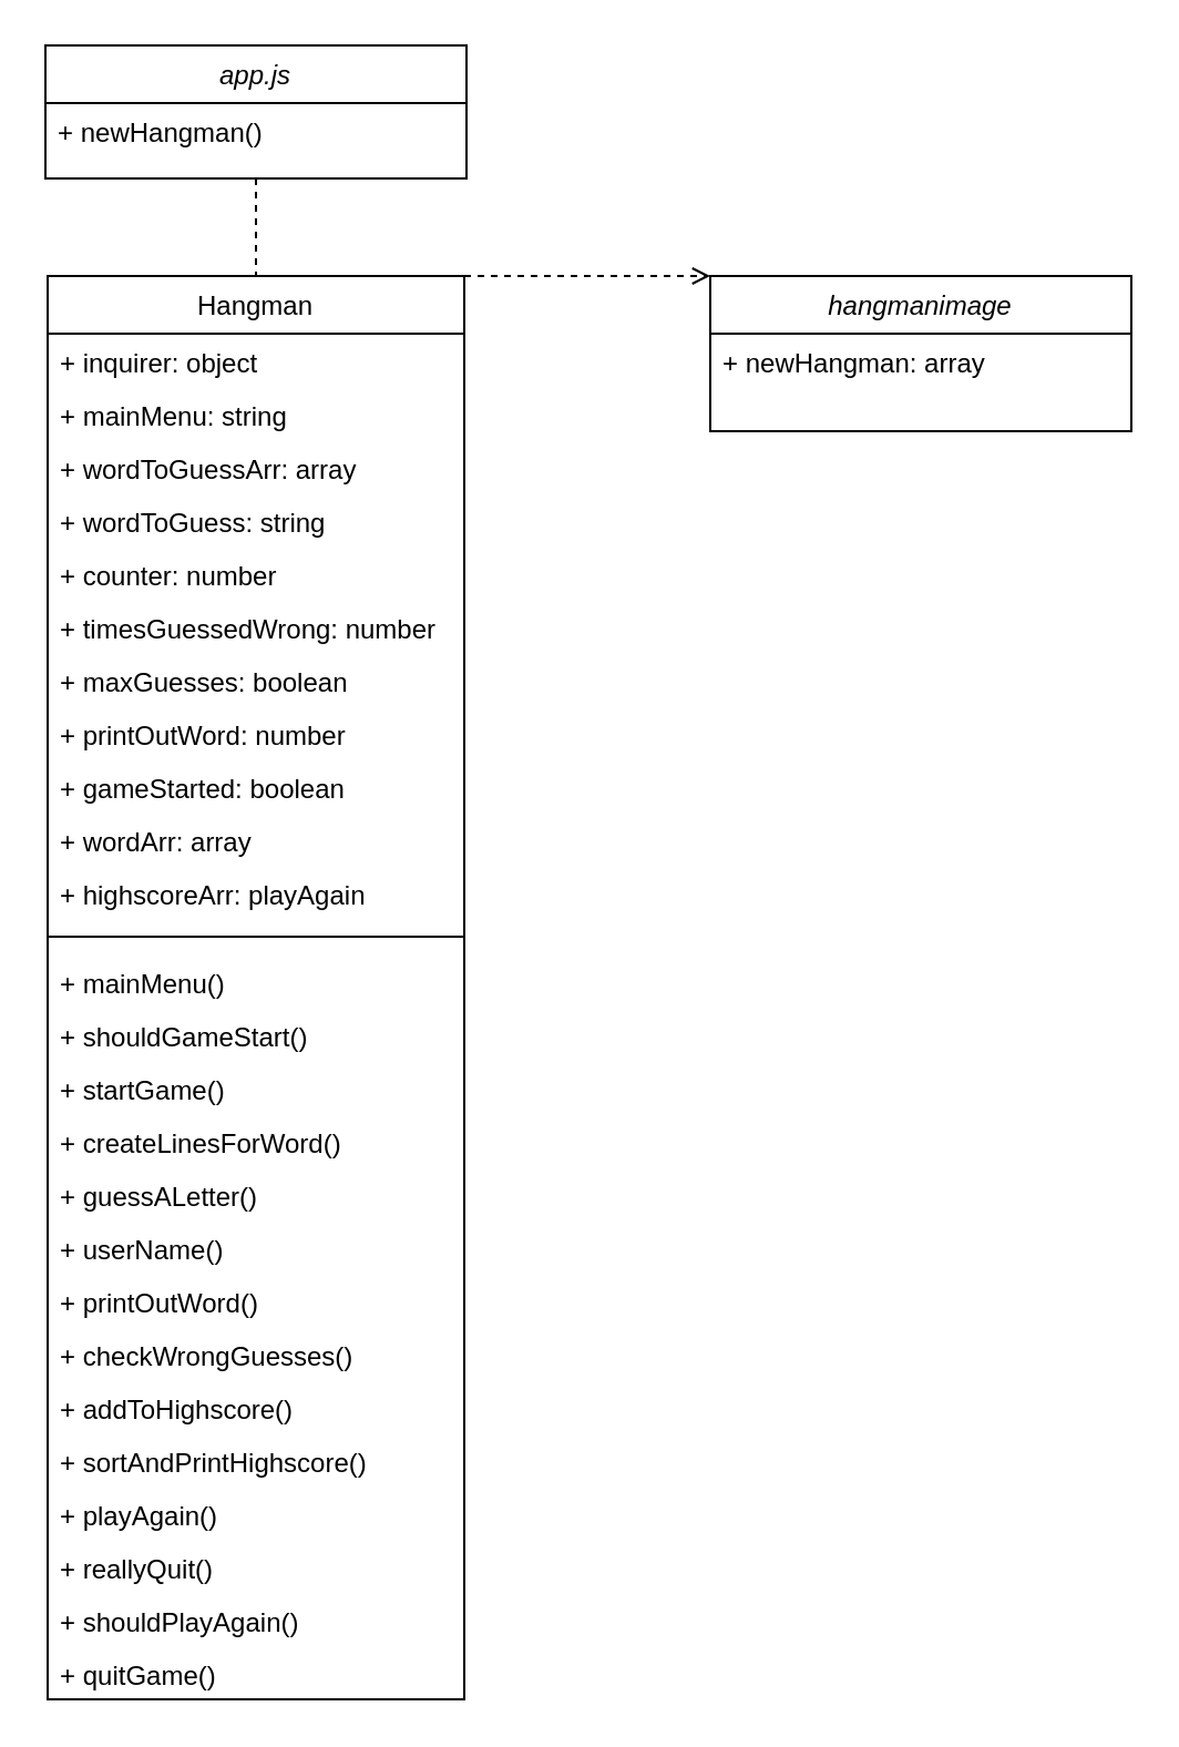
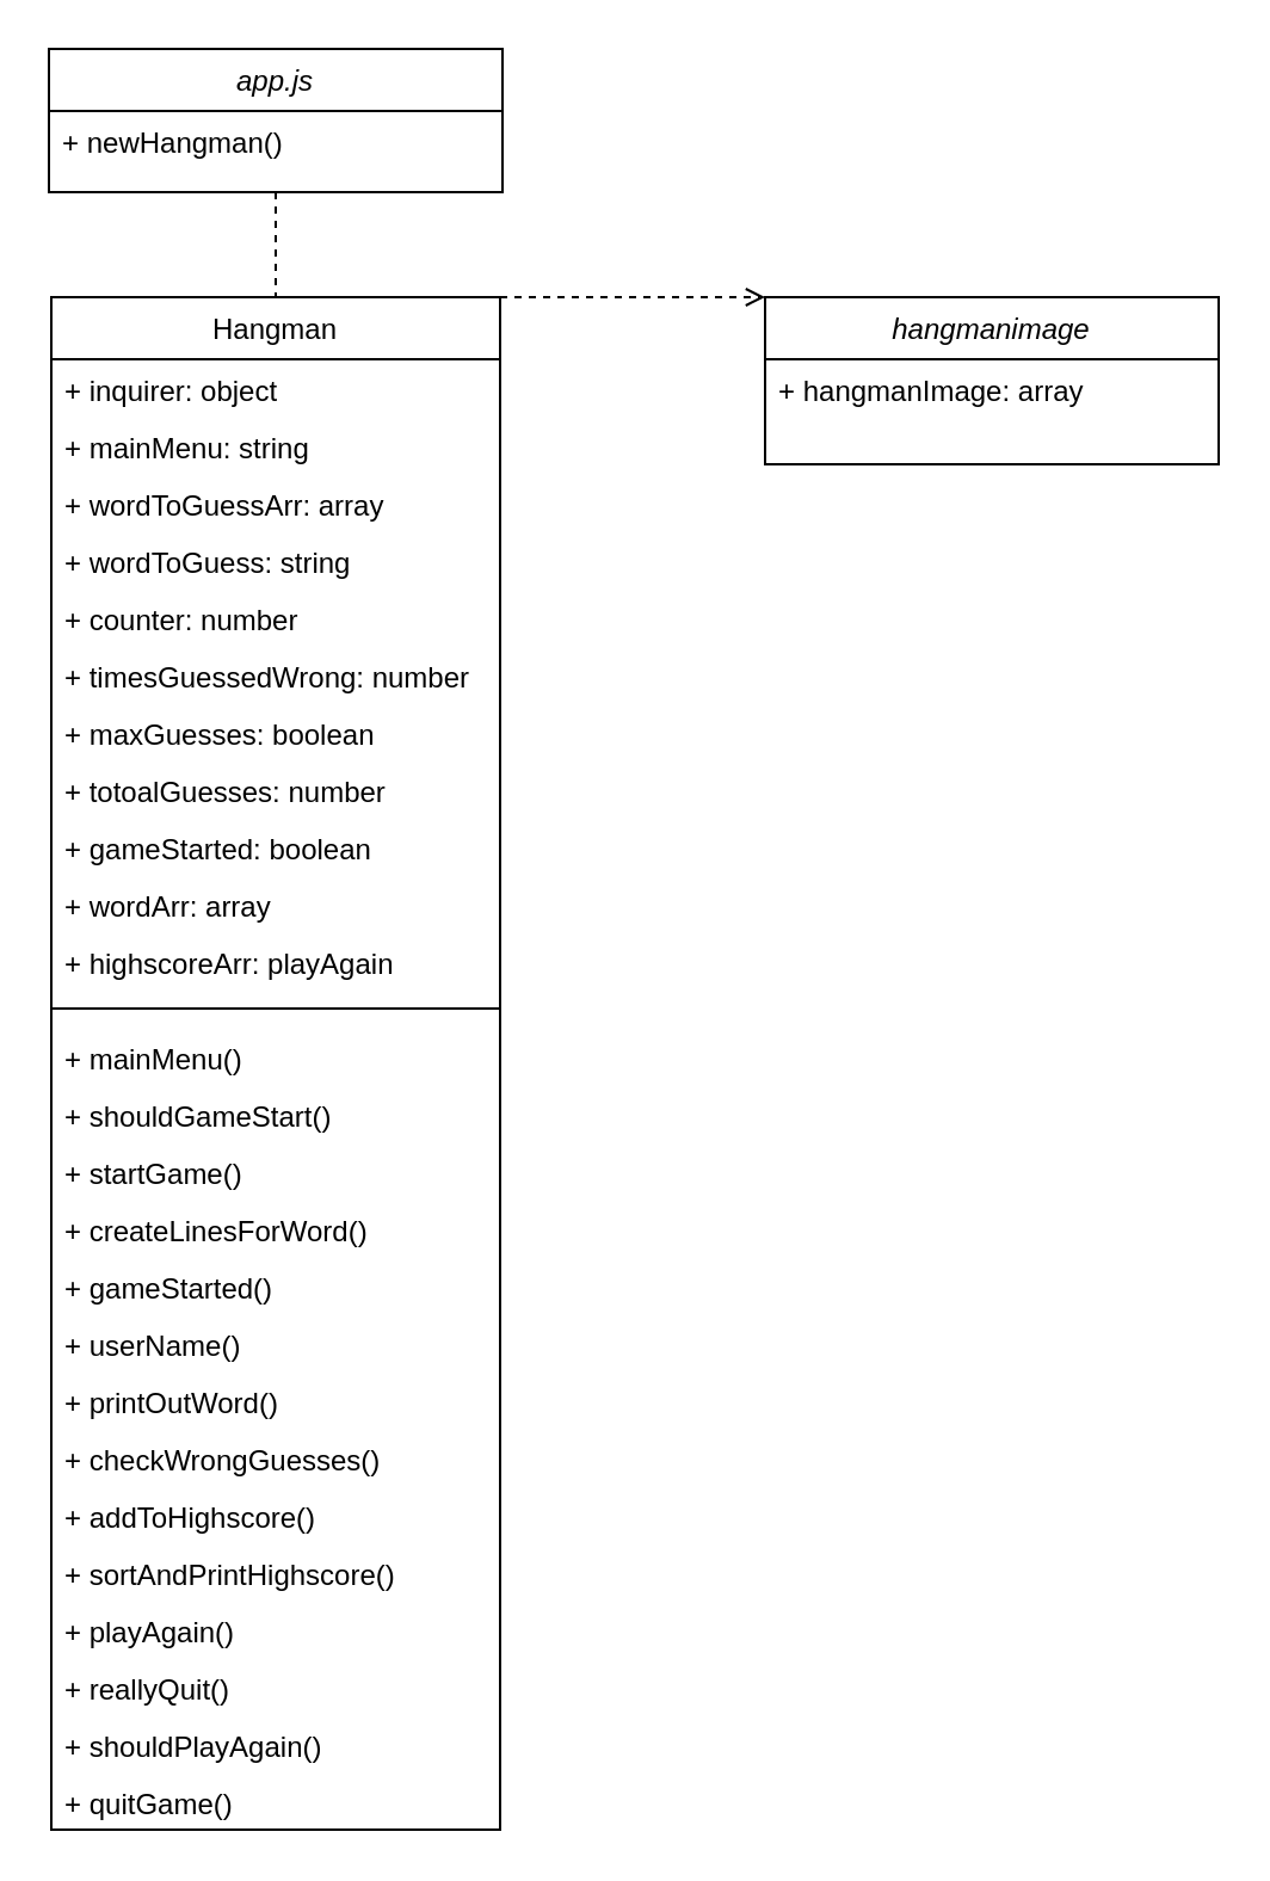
  <mxCell id="0" />
  <mxCell id="1" parent="0" />
  <mxCell id="2" value="app.js" style="swimlane;fontStyle=2;align=center;verticalAlign=top;childLayout=stackLayout;horizontal=1;startSize=26;horizontalStack=0;resizeParent=1;resizeLast=0;collapsible=1;marginBottom=0;rounded=0;shadow=0;strokeWidth=1;" parent="1" vertex="1"><mxGeometry x="20" y="20" width="190" height="60" as="geometry"><mxRectangle x="230" y="140" width="160" height="26" as="alternateBounds" /></mxGeometry></mxCell>
  <mxCell id="3" value="+ newHangman()" style="text;align=left;verticalAlign=top;spacingLeft=4;spacingRight=4;overflow=hidden;rotatable=0;points=[[0,0.5],[1,0.5]];portConstraint=eastwest;" parent="2" vertex="1"><mxGeometry y="26" width="190" height="26" as="geometry" /></mxCell>
  <mxCell id="4" value="Hangman" style="swimlane;fontStyle=0;align=center;verticalAlign=top;childLayout=stackLayout;horizontal=1;startSize=26;horizontalStack=0;resizeParent=1;resizeLast=0;collapsible=1;marginBottom=0;rounded=0;shadow=0;strokeWidth=1;" parent="1" vertex="1"><mxGeometry x="21" y="124" width="188" height="642" as="geometry"><mxRectangle x="550" y="140" width="160" height="26" as="alternateBounds" /></mxGeometry></mxCell>
  <mxCell id="5" value="+ inquirer: object" style="text;align=left;verticalAlign=top;spacingLeft=4;spacingRight=4;overflow=hidden;rotatable=0;points=[[0,0.5],[1,0.5]];portConstraint=eastwest;" parent="4" vertex="1"><mxGeometry y="26" width="188" height="24" as="geometry" /></mxCell>
  <mxCell id="6" value="+ mainMenu: string" style="text;align=left;verticalAlign=top;spacingLeft=4;spacingRight=4;overflow=hidden;rotatable=0;points=[[0,0.5],[1,0.5]];portConstraint=eastwest;" parent="4" vertex="1"><mxGeometry y="50" width="188" height="24" as="geometry" /></mxCell>
  <mxCell id="7" value="+ wordToGuessArr: array" style="text;align=left;verticalAlign=top;spacingLeft=4;spacingRight=4;overflow=hidden;rotatable=0;points=[[0,0.5],[1,0.5]];portConstraint=eastwest;" parent="4" vertex="1"><mxGeometry y="74" width="188" height="24" as="geometry" /></mxCell>
  <mxCell id="8" value="+ wordToGuess: string" style="text;align=left;verticalAlign=top;spacingLeft=4;spacingRight=4;overflow=hidden;rotatable=0;points=[[0,0.5],[1,0.5]];portConstraint=eastwest;" parent="4" vertex="1"><mxGeometry y="98" width="188" height="24" as="geometry" /></mxCell>
  <mxCell id="9" value="+ counter: number" style="text;align=left;verticalAlign=top;spacingLeft=4;spacingRight=4;overflow=hidden;rotatable=0;points=[[0,0.5],[1,0.5]];portConstraint=eastwest;" parent="4" vertex="1"><mxGeometry y="122" width="188" height="24" as="geometry" /></mxCell>
  <mxCell id="10" value="+ timesGuessedWrong: number" style="text;align=left;verticalAlign=top;spacingLeft=4;spacingRight=4;overflow=hidden;rotatable=0;points=[[0,0.5],[1,0.5]];portConstraint=eastwest;" vertex="1" parent="4"><mxGeometry y="146" width="188" height="24" as="geometry" /></mxCell>
  <mxCell id="11" value="+ maxGuesses: boolean" style="text;align=left;verticalAlign=top;spacingLeft=4;spacingRight=4;overflow=hidden;rotatable=0;points=[[0,0.5],[1,0.5]];portConstraint=eastwest;" vertex="1" parent="4"><mxGeometry y="170" width="188" height="24" as="geometry" /></mxCell>
- <mxCell id="12" value="+ printOutWord: number" style="text;align=left;verticalAlign=top;spacingLeft=4;spacingRight=4;overflow=hidden;rotatable=0;points=[[0,0.5],[1,0.5]];portConstraint=eastwest;" vertex="1" parent="4"><mxGeometry y="194" width="188" height="24" as="geometry" /></mxCell>
+ <mxCell id="12" value="+ totoalGuesses: number" style="text;align=left;verticalAlign=top;spacingLeft=4;spacingRight=4;overflow=hidden;rotatable=0;points=[[0,0.5],[1,0.5]];portConstraint=eastwest;" vertex="1" parent="4"><mxGeometry y="194" width="188" height="24" as="geometry" /></mxCell>
  <mxCell id="13" value="+ gameStarted: boolean" style="text;align=left;verticalAlign=top;spacingLeft=4;spacingRight=4;overflow=hidden;rotatable=0;points=[[0,0.5],[1,0.5]];portConstraint=eastwest;" vertex="1" parent="4"><mxGeometry y="218" width="188" height="24" as="geometry" /></mxCell>
  <mxCell id="14" value="+ wordArr: array" style="text;align=left;verticalAlign=top;spacingLeft=4;spacingRight=4;overflow=hidden;rotatable=0;points=[[0,0.5],[1,0.5]];portConstraint=eastwest;" vertex="1" parent="4"><mxGeometry y="242" width="188" height="24" as="geometry" /></mxCell>
  <mxCell id="15" value="+ highscoreArr: playAgain" style="text;align=left;verticalAlign=top;spacingLeft=4;spacingRight=4;overflow=hidden;rotatable=0;points=[[0,0.5],[1,0.5]];portConstraint=eastwest;" vertex="1" parent="4"><mxGeometry y="266" width="188" height="24" as="geometry" /></mxCell>
  <mxCell id="16" value="" style="line;html=1;strokeWidth=1;align=left;verticalAlign=middle;spacingTop=-1;spacingLeft=3;spacingRight=3;rotatable=0;labelPosition=right;points=[];portConstraint=eastwest;" parent="4" vertex="1"><mxGeometry y="290" width="188" height="16" as="geometry" /></mxCell>
  <mxCell id="17" value="+ mainMenu()" style="text;align=left;verticalAlign=top;spacingLeft=4;spacingRight=4;overflow=hidden;rotatable=0;points=[[0,0.5],[1,0.5]];portConstraint=eastwest;" parent="4" vertex="1"><mxGeometry y="306" width="188" height="24" as="geometry" /></mxCell>
  <mxCell id="18" value="+ shouldGameStart()" style="text;align=left;verticalAlign=top;spacingLeft=4;spacingRight=4;overflow=hidden;rotatable=0;points=[[0,0.5],[1,0.5]];portConstraint=eastwest;" vertex="1" parent="4"><mxGeometry y="330" width="188" height="24" as="geometry" /></mxCell>
  <mxCell id="19" value="+ startGame()" style="text;align=left;verticalAlign=top;spacingLeft=4;spacingRight=4;overflow=hidden;rotatable=0;points=[[0,0.5],[1,0.5]];portConstraint=eastwest;" parent="4" vertex="1"><mxGeometry y="354" width="188" height="24" as="geometry" /></mxCell>
  <mxCell id="20" value="+ createLinesForWord()" style="text;align=left;verticalAlign=top;spacingLeft=4;spacingRight=4;overflow=hidden;rotatable=0;points=[[0,0.5],[1,0.5]];portConstraint=eastwest;" vertex="1" parent="4"><mxGeometry y="378" width="188" height="24" as="geometry" /></mxCell>
- <mxCell id="21" value="+ guessALetter()" style="text;align=left;verticalAlign=top;spacingLeft=4;spacingRight=4;overflow=hidden;rotatable=0;points=[[0,0.5],[1,0.5]];portConstraint=eastwest;" parent="4" vertex="1"><mxGeometry y="402" width="188" height="24" as="geometry" /></mxCell>
+ <mxCell id="21" value="+ gameStarted()" style="text;align=left;verticalAlign=top;spacingLeft=4;spacingRight=4;overflow=hidden;rotatable=0;points=[[0,0.5],[1,0.5]];portConstraint=eastwest;" parent="4" vertex="1"><mxGeometry y="402" width="188" height="24" as="geometry" /></mxCell>
  <mxCell id="22" value="+ userName()" style="text;align=left;verticalAlign=top;spacingLeft=4;spacingRight=4;overflow=hidden;rotatable=0;points=[[0,0.5],[1,0.5]];portConstraint=eastwest;" vertex="1" parent="4"><mxGeometry y="426" width="188" height="24" as="geometry" /></mxCell>
  <mxCell id="23" value="+ printOutWord()" style="text;align=left;verticalAlign=top;spacingLeft=4;spacingRight=4;overflow=hidden;rotatable=0;points=[[0,0.5],[1,0.5]];portConstraint=eastwest;" vertex="1" parent="4"><mxGeometry y="450" width="188" height="24" as="geometry" /></mxCell>
  <mxCell id="24" value="+ checkWrongGuesses()" style="text;align=left;verticalAlign=top;spacingLeft=4;spacingRight=4;overflow=hidden;rotatable=0;points=[[0,0.5],[1,0.5]];portConstraint=eastwest;" vertex="1" parent="4"><mxGeometry y="474" width="188" height="24" as="geometry" /></mxCell>
  <mxCell id="25" value="+ addToHighscore()" style="text;align=left;verticalAlign=top;spacingLeft=4;spacingRight=4;overflow=hidden;rotatable=0;points=[[0,0.5],[1,0.5]];portConstraint=eastwest;" vertex="1" parent="4"><mxGeometry y="498" width="188" height="24" as="geometry" /></mxCell>
  <mxCell id="26" value="+ sortAndPrintHighscore()" style="text;align=left;verticalAlign=top;spacingLeft=4;spacingRight=4;overflow=hidden;rotatable=0;points=[[0,0.5],[1,0.5]];portConstraint=eastwest;" parent="4" vertex="1"><mxGeometry y="522" width="188" height="24" as="geometry" /></mxCell>
  <mxCell id="27" value="+ playAgain()" style="text;align=left;verticalAlign=top;spacingLeft=4;spacingRight=4;overflow=hidden;rotatable=0;points=[[0,0.5],[1,0.5]];portConstraint=eastwest;" parent="4" vertex="1"><mxGeometry y="546" width="188" height="24" as="geometry" /></mxCell>
  <mxCell id="28" value="+ reallyQuit()" style="text;align=left;verticalAlign=top;spacingLeft=4;spacingRight=4;overflow=hidden;rotatable=0;points=[[0,0.5],[1,0.5]];portConstraint=eastwest;" vertex="1" parent="4"><mxGeometry y="570" width="188" height="24" as="geometry" /></mxCell>
  <mxCell id="29" value="+ shouldPlayAgain()" style="text;align=left;verticalAlign=top;spacingLeft=4;spacingRight=4;overflow=hidden;rotatable=0;points=[[0,0.5],[1,0.5]];portConstraint=eastwest;" vertex="1" parent="4"><mxGeometry y="594" width="188" height="24" as="geometry" /></mxCell>
  <mxCell id="30" value="+ quitGame()" style="text;align=left;verticalAlign=top;spacingLeft=4;spacingRight=4;overflow=hidden;rotatable=0;points=[[0,0.5],[1,0.5]];portConstraint=eastwest;" parent="4" vertex="1"><mxGeometry y="618" width="188" height="24" as="geometry" /></mxCell>
  <mxCell id="31" value="" style="endArrow=none;dashed=1;html=1;exitX=0.5;exitY=1;exitDx=0;exitDy=0;endFill=1;entryX=0.5;entryY=0;entryDx=0;entryDy=0;" parent="1" source="2" target="4" edge="1"><mxGeometry width="50" height="50" relative="1" as="geometry"><mxPoint x="270" y="94" as="sourcePoint" /><mxPoint x="360" y="4" as="targetPoint" /></mxGeometry></mxCell>
  <mxCell id="32" value="hangmanimage" style="swimlane;fontStyle=2;align=center;verticalAlign=top;childLayout=stackLayout;horizontal=1;startSize=26;horizontalStack=0;resizeParent=1;resizeLast=0;collapsible=1;marginBottom=0;rounded=0;shadow=0;strokeWidth=1;" parent="1" vertex="1"><mxGeometry x="320" y="124" width="190" height="70" as="geometry"><mxRectangle x="230" y="140" width="160" height="26" as="alternateBounds" /></mxGeometry></mxCell>
- <mxCell id="33" value="+ newHangman: array" style="text;align=left;verticalAlign=top;spacingLeft=4;spacingRight=4;overflow=hidden;rotatable=0;points=[[0,0.5],[1,0.5]];portConstraint=eastwest;" parent="32" vertex="1"><mxGeometry y="26" width="190" height="26" as="geometry" /></mxCell>
+ <mxCell id="33" value="+ hangmanImage: array" style="text;align=left;verticalAlign=top;spacingLeft=4;spacingRight=4;overflow=hidden;rotatable=0;points=[[0,0.5],[1,0.5]];portConstraint=eastwest;" parent="32" vertex="1"><mxGeometry y="26" width="190" height="26" as="geometry" /></mxCell>
  <mxCell id="34" value="" style="endArrow=open;dashed=1;html=1;entryX=0;entryY=0;entryDx=0;entryDy=0;endFill=1;exitX=1;exitY=0;exitDx=0;exitDy=0;" parent="1" source="4" target="32" edge="1"><mxGeometry width="50" height="50" relative="1" as="geometry"><mxPoint x="368" y="151" as="sourcePoint" /><mxPoint x="358" y="124" as="targetPoint" /></mxGeometry></mxCell>
